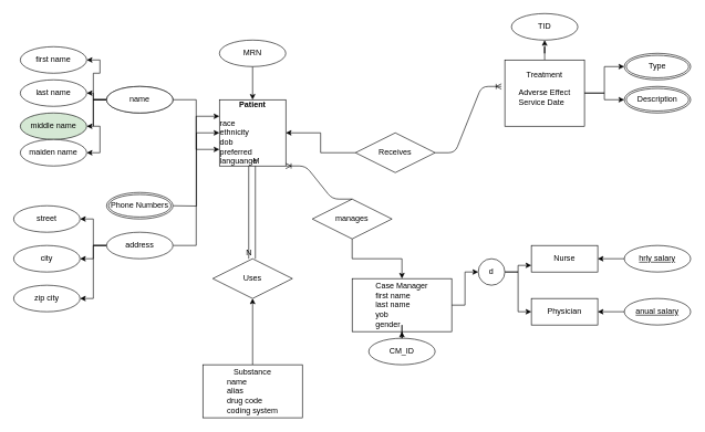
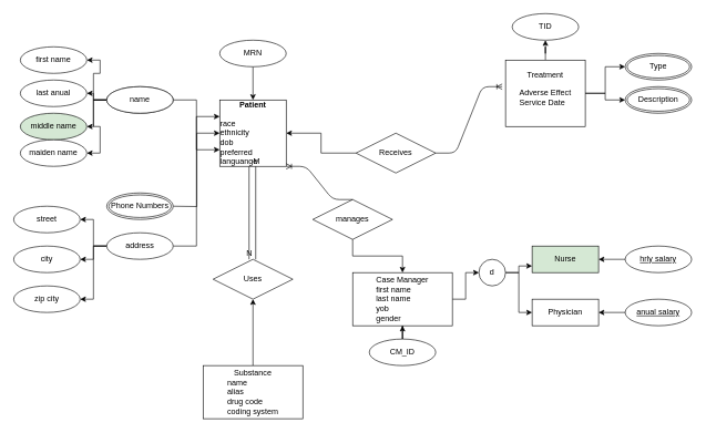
  <mxCell id="0" />
  <mxCell id="1" parent="0" />
  <mxCell id="2" value="&lt;div&gt;&lt;b&gt;Patient&lt;/b&gt;&lt;/div&gt;&lt;br&gt;&lt;div align=&quot;left&quot;&gt;race&lt;br&gt;ethnicity&lt;br&gt;dob&lt;br&gt;preferred languange&lt;/div&gt;" style="whiteSpace=wrap;html=1;align=center;" vertex="1" parent="1"><mxGeometry x="330" y="150" width="100" height="100" as="geometry" /></mxCell>
  <mxCell id="3" style="edgeStyle=orthogonalEdgeStyle;rounded=0;orthogonalLoop=1;jettySize=auto;html=1;entryX=0.5;entryY=0;entryDx=0;entryDy=0;" edge="1" parent="1" source="4" target="2"><mxGeometry relative="1" as="geometry" /></mxCell>
  <mxCell id="4" value="MRN" style="ellipse;whiteSpace=wrap;html=1;align=center;" vertex="1" parent="1"><mxGeometry x="330" y="60" width="100" height="40" as="geometry" /></mxCell>
  <mxCell id="5" value="MRN" style="ellipse;whiteSpace=wrap;html=1;align=center;" vertex="1" parent="1"><mxGeometry x="160" y="130" width="100" height="40" as="geometry" /></mxCell>
  <mxCell id="6" style="edgeStyle=orthogonalEdgeStyle;rounded=0;orthogonalLoop=1;jettySize=auto;html=1;entryX=0;entryY=0.75;entryDx=0;entryDy=0;" edge="1" parent="1" source="11" target="2"><mxGeometry relative="1" as="geometry" /></mxCell>
  <mxCell id="7" style="edgeStyle=orthogonalEdgeStyle;rounded=0;orthogonalLoop=1;jettySize=auto;html=1;entryX=1;entryY=0.5;entryDx=0;entryDy=0;" edge="1" parent="1" source="11" target="15"><mxGeometry relative="1" as="geometry" /></mxCell>
  <mxCell id="8" style="edgeStyle=orthogonalEdgeStyle;rounded=0;orthogonalLoop=1;jettySize=auto;html=1;entryX=1;entryY=0.5;entryDx=0;entryDy=0;" edge="1" parent="1" source="11" target="16"><mxGeometry relative="1" as="geometry" /></mxCell>
  <mxCell id="9" style="edgeStyle=orthogonalEdgeStyle;rounded=0;orthogonalLoop=1;jettySize=auto;html=1;entryX=1;entryY=0.5;entryDx=0;entryDy=0;" edge="1" parent="1" source="11" target="14"><mxGeometry relative="1" as="geometry" /></mxCell>
  <mxCell id="10" style="edgeStyle=orthogonalEdgeStyle;rounded=0;orthogonalLoop=1;jettySize=auto;html=1;entryX=1;entryY=0.5;entryDx=0;entryDy=0;" edge="1" parent="1" source="11" target="13"><mxGeometry relative="1" as="geometry" /></mxCell>
  <mxCell id="11" value="name" style="ellipse;whiteSpace=wrap;html=1;align=center;" vertex="1" parent="1"><mxGeometry x="160" y="130" width="100" height="40" as="geometry" /></mxCell>
  <mxCell id="12" style="edgeStyle=orthogonalEdgeStyle;rounded=0;orthogonalLoop=1;jettySize=auto;html=1;entryX=0;entryY=0.5;entryDx=0;entryDy=0;" edge="1" parent="1" target="2"><mxGeometry relative="1" as="geometry"><mxPoint x="260" y="310" as="sourcePoint" /></mxGeometry></mxCell>
  <mxCell id="13" value="first name" style="ellipse;whiteSpace=wrap;html=1;align=center;" vertex="1" parent="1"><mxGeometry x="30" y="70" width="100" height="40" as="geometry" /></mxCell>
- <mxCell id="14" value="last name" style="ellipse;whiteSpace=wrap;html=1;align=center;" vertex="1" parent="1"><mxGeometry x="30" y="120" width="100" height="40" as="geometry" /></mxCell>
+ <mxCell id="14" value="last anual" style="ellipse;whiteSpace=wrap;html=1;align=center;" vertex="1" parent="1"><mxGeometry x="30" y="120" width="100" height="40" as="geometry" /></mxCell>
  <mxCell id="15" value="middle name" style="ellipse;whiteSpace=wrap;html=1;align=center;fillColor=#d5e8d4;" vertex="1" parent="1"><mxGeometry x="30" y="170" width="100" height="40" as="geometry" /></mxCell>
  <mxCell id="16" value="maiden name" style="ellipse;whiteSpace=wrap;html=1;align=center;" vertex="1" parent="1"><mxGeometry x="30" y="210" width="100" height="40" as="geometry" /></mxCell>
  <mxCell id="17" style="edgeStyle=orthogonalEdgeStyle;rounded=0;orthogonalLoop=1;jettySize=auto;html=1;entryX=0;entryY=0.25;entryDx=0;entryDy=0;" edge="1" parent="1" source="21" target="2"><mxGeometry relative="1" as="geometry" /></mxCell>
  <mxCell id="18" style="edgeStyle=orthogonalEdgeStyle;rounded=0;orthogonalLoop=1;jettySize=auto;html=1;entryX=1;entryY=0.5;entryDx=0;entryDy=0;" edge="1" parent="1" source="21" target="22"><mxGeometry relative="1" as="geometry" /></mxCell>
  <mxCell id="19" style="edgeStyle=orthogonalEdgeStyle;rounded=0;orthogonalLoop=1;jettySize=auto;html=1;entryX=1;entryY=0.5;entryDx=0;entryDy=0;" edge="1" parent="1" source="21" target="23"><mxGeometry relative="1" as="geometry" /></mxCell>
  <mxCell id="20" style="edgeStyle=orthogonalEdgeStyle;rounded=0;orthogonalLoop=1;jettySize=auto;html=1;entryX=1;entryY=0.5;entryDx=0;entryDy=0;" edge="1" parent="1" source="21" target="24"><mxGeometry relative="1" as="geometry" /></mxCell>
  <mxCell id="21" value="address" style="ellipse;whiteSpace=wrap;html=1;align=center;" vertex="1" parent="1"><mxGeometry x="160" y="350" width="100" height="40" as="geometry" /></mxCell>
  <mxCell id="22" value="street" style="ellipse;whiteSpace=wrap;html=1;align=center;" vertex="1" parent="1"><mxGeometry x="20" y="310" width="100" height="40" as="geometry" /></mxCell>
  <mxCell id="23" value="city" style="ellipse;whiteSpace=wrap;html=1;align=center;" vertex="1" parent="1"><mxGeometry x="20" y="370" width="100" height="40" as="geometry" /></mxCell>
  <mxCell id="24" value="zip city" style="ellipse;whiteSpace=wrap;html=1;align=center;" vertex="1" parent="1"><mxGeometry x="20" y="430" width="100" height="40" as="geometry" /></mxCell>
  <mxCell id="25" style="edgeStyle=orthogonalEdgeStyle;rounded=0;orthogonalLoop=1;jettySize=auto;html=1;" edge="1" parent="1" source="26" target="2"><mxGeometry relative="1" as="geometry" /></mxCell>
  <mxCell id="26" value="Receives" style="shape=rhombus;perimeter=rhombusPerimeter;whiteSpace=wrap;html=1;align=center;" vertex="1" parent="1"><mxGeometry x="535" y="200" width="120" height="60" as="geometry" /></mxCell>
  <mxCell id="27" value="" style="edgeStyle=orthogonalEdgeStyle;rounded=0;orthogonalLoop=1;jettySize=auto;html=1;" edge="1" parent="1" source="30" target="31"><mxGeometry relative="1" as="geometry" /></mxCell>
  <mxCell id="28" style="edgeStyle=orthogonalEdgeStyle;rounded=0;orthogonalLoop=1;jettySize=auto;html=1;entryX=0;entryY=0.5;entryDx=0;entryDy=0;" edge="1" parent="1" source="30" target="52"><mxGeometry relative="1" as="geometry" /></mxCell>
  <mxCell id="29" style="edgeStyle=orthogonalEdgeStyle;rounded=0;orthogonalLoop=1;jettySize=auto;html=1;entryX=0;entryY=0.5;entryDx=0;entryDy=0;" edge="1" parent="1" source="30" target="53"><mxGeometry relative="1" as="geometry" /></mxCell>
  <mxCell id="30" value="&lt;div&gt;Treatment&lt;br&gt;&lt;div align=&quot;left&quot;&gt;&lt;br&gt;&lt;/div&gt;&lt;div align=&quot;left&quot;&gt;Adverse Effect&lt;/div&gt;&lt;div align=&quot;left&quot;&gt;Service Date&lt;br&gt;&lt;/div&gt;&lt;br&gt;&lt;/div&gt;" style="whiteSpace=wrap;html=1;align=center;" vertex="1" parent="1"><mxGeometry x="760" y="90" width="120" height="100" as="geometry" /></mxCell>
  <mxCell id="31" value="TID" style="ellipse;whiteSpace=wrap;html=1;align=center;" vertex="1" parent="1"><mxGeometry x="770" y="20" width="100" height="40" as="geometry" /></mxCell>
  <mxCell id="32" style="edgeStyle=orthogonalEdgeStyle;rounded=0;orthogonalLoop=1;jettySize=auto;html=1;" edge="1" parent="1" source="33" target="34"><mxGeometry relative="1" as="geometry" /></mxCell>
  <mxCell id="33" value="Substance&lt;br&gt;&lt;div align=&quot;left&quot;&gt;name&lt;/div&gt;&lt;div align=&quot;left&quot;&gt;alias&lt;br&gt;&lt;/div&gt;&lt;div align=&quot;left&quot;&gt;drug code&lt;/div&gt;&lt;div align=&quot;left&quot;&gt;coding system&lt;br&gt;&lt;/div&gt;" style="whiteSpace=wrap;html=1;align=center;" vertex="1" parent="1"><mxGeometry x="305" y="550" width="150" height="80" as="geometry" /></mxCell>
  <mxCell id="34" value="Uses" style="shape=rhombus;perimeter=rhombusPerimeter;whiteSpace=wrap;html=1;align=center;" vertex="1" parent="1"><mxGeometry x="320" y="390" width="120" height="60" as="geometry" /></mxCell>
  <mxCell id="35" style="edgeStyle=orthogonalEdgeStyle;rounded=0;orthogonalLoop=1;jettySize=auto;html=1;entryX=0;entryY=0.5;entryDx=0;entryDy=0;" edge="1" parent="1" source="36" target="43"><mxGeometry relative="1" as="geometry" /></mxCell>
- <mxCell id="36" value="&lt;div&gt;Case Manager&lt;br&gt;&lt;div align=&quot;left&quot;&gt;first name&lt;br&gt;&lt;/div&gt;&lt;div align=&quot;left&quot;&gt;last name&lt;br&gt;&lt;/div&gt;&lt;div align=&quot;left&quot;&gt;yob&lt;br&gt;&lt;/div&gt;&lt;div align=&quot;left&quot;&gt;gender&lt;br&gt;&lt;/div&gt;&lt;/div&gt;" style="whiteSpace=wrap;html=1;align=center;" vertex="1" parent="1"><mxGeometry x="530" y="420" width="150" height="80" as="geometry" /></mxCell>
+ <mxCell id="36" value="&lt;div&gt;Case Manager&lt;br&gt;&lt;div align=&quot;left&quot;&gt;first name&lt;br&gt;&lt;/div&gt;&lt;div align=&quot;left&quot;&gt;last name&lt;br&gt;&lt;/div&gt;&lt;div align=&quot;left&quot;&gt;yob&lt;br&gt;&lt;/div&gt;&lt;div align=&quot;left&quot;&gt;gender&lt;br&gt;&lt;/div&gt;&lt;/div&gt;" style="whiteSpace=wrap;html=1;align=center;" vertex="1" parent="1"><mxGeometry x="530" y="410" width="150" height="80" as="geometry" /></mxCell>
  <mxCell id="37" style="edgeStyle=orthogonalEdgeStyle;rounded=0;orthogonalLoop=1;jettySize=auto;html=1;" edge="1" parent="1" source="38" target="36"><mxGeometry relative="1" as="geometry" /></mxCell>
  <mxCell id="38" value="manages" style="shape=rhombus;perimeter=rhombusPerimeter;whiteSpace=wrap;html=1;align=center;" vertex="1" parent="1"><mxGeometry x="470" y="300" width="120" height="60" as="geometry" /></mxCell>
  <mxCell id="39" style="edgeStyle=orthogonalEdgeStyle;rounded=0;orthogonalLoop=1;jettySize=auto;html=1;entryX=0.5;entryY=1;entryDx=0;entryDy=0;" edge="1" parent="1" source="40" target="36"><mxGeometry relative="1" as="geometry" /></mxCell>
  <mxCell id="40" value="CM_ID" style="ellipse;whiteSpace=wrap;html=1;align=center;" vertex="1" parent="1"><mxGeometry x="555" y="510" width="100" height="40" as="geometry" /></mxCell>
  <mxCell id="41" style="edgeStyle=orthogonalEdgeStyle;rounded=0;orthogonalLoop=1;jettySize=auto;html=1;entryX=0;entryY=0.75;entryDx=0;entryDy=0;" edge="1" parent="1" source="43" target="44"><mxGeometry relative="1" as="geometry" /></mxCell>
  <mxCell id="42" style="edgeStyle=orthogonalEdgeStyle;rounded=0;orthogonalLoop=1;jettySize=auto;html=1;entryX=0;entryY=0.5;entryDx=0;entryDy=0;" edge="1" parent="1" source="43" target="45"><mxGeometry relative="1" as="geometry" /></mxCell>
  <mxCell id="43" value="d" style="ellipse;whiteSpace=wrap;html=1;aspect=fixed;" vertex="1" parent="1"><mxGeometry x="720" y="390" width="40" height="40" as="geometry" /></mxCell>
- <mxCell id="44" value="Nurse" style="whiteSpace=wrap;html=1;align=center;" vertex="1" parent="1"><mxGeometry x="800" y="370" width="100" height="40" as="geometry" /></mxCell>
+ <mxCell id="44" value="Nurse" style="whiteSpace=wrap;html=1;align=center;fillColor=#d5e8d4;" vertex="1" parent="1"><mxGeometry x="800" y="370" width="100" height="40" as="geometry" /></mxCell>
  <mxCell id="45" value="Physician" style="whiteSpace=wrap;html=1;align=center;" vertex="1" parent="1"><mxGeometry x="800" y="450" width="100" height="40" as="geometry" /></mxCell>
  <mxCell id="46" style="edgeStyle=orthogonalEdgeStyle;rounded=0;orthogonalLoop=1;jettySize=auto;html=1;entryX=1;entryY=0.5;entryDx=0;entryDy=0;" edge="1" parent="1" source="47" target="44"><mxGeometry relative="1" as="geometry" /></mxCell>
  <mxCell id="47" value="hrly salary" style="ellipse;whiteSpace=wrap;html=1;align=center;fontStyle=4;" vertex="1" parent="1"><mxGeometry x="940" y="370" width="100" height="40" as="geometry" /></mxCell>
  <mxCell id="48" style="edgeStyle=orthogonalEdgeStyle;rounded=0;orthogonalLoop=1;jettySize=auto;html=1;entryX=1;entryY=0.5;entryDx=0;entryDy=0;" edge="1" parent="1" source="49" target="45"><mxGeometry relative="1" as="geometry" /></mxCell>
  <mxCell id="49" value="anual salary" style="ellipse;whiteSpace=wrap;html=1;align=center;fontStyle=4;" vertex="1" parent="1"><mxGeometry x="940" y="450" width="100" height="40" as="geometry" /></mxCell>
  <mxCell id="50" value="Phone Numbers" style="ellipse;shape=doubleEllipse;margin=3;whiteSpace=wrap;html=1;align=center;" vertex="1" parent="1"><mxGeometry x="160" y="290" width="100" height="40" as="geometry" /></mxCell>
  <mxCell id="51" value="" style="edgeStyle=entityRelationEdgeStyle;fontSize=12;html=1;endArrow=ERoneToMany;" edge="1" parent="1"><mxGeometry width="100" height="100" relative="1" as="geometry"><mxPoint x="655" y="230" as="sourcePoint" /><mxPoint x="755" y="130" as="targetPoint" /></mxGeometry></mxCell>
  <mxCell id="52" value="Type" style="ellipse;shape=doubleEllipse;margin=3;whiteSpace=wrap;html=1;align=center;" vertex="1" parent="1"><mxGeometry x="940" y="80" width="100" height="40" as="geometry" /></mxCell>
  <mxCell id="53" value="Description" style="ellipse;shape=doubleEllipse;margin=3;whiteSpace=wrap;html=1;align=center;" vertex="1" parent="1"><mxGeometry x="940" y="130" width="100" height="40" as="geometry" /></mxCell>
  <mxCell id="54" value="" style="shape=link;html=1;rounded=0;width=10;" edge="1" parent="1"><mxGeometry relative="1" as="geometry"><mxPoint x="379.17" y="250" as="sourcePoint" /><mxPoint x="379.17" y="390" as="targetPoint" /></mxGeometry></mxCell>
  <mxCell id="55" value="M" style="resizable=0;html=1;align=left;verticalAlign=bottom;" connectable="0" vertex="1" parent="54"><mxGeometry x="-1" relative="1" as="geometry" /></mxCell>
  <mxCell id="56" value="N" style="resizable=0;html=1;align=right;verticalAlign=bottom;" connectable="0" vertex="1" parent="54"><mxGeometry x="1" relative="1" as="geometry" /></mxCell>
  <mxCell id="57" value="" style="edgeStyle=entityRelationEdgeStyle;fontSize=12;html=1;endArrow=ERoneToMany;entryX=1;entryY=1;entryDx=0;entryDy=0;exitX=0.5;exitY=0;exitDx=0;exitDy=0;" edge="1" parent="1" source="38" target="2"><mxGeometry width="100" height="100" relative="1" as="geometry"><mxPoint x="420" y="330" as="sourcePoint" /><mxPoint x="520" y="230" as="targetPoint" /></mxGeometry></mxCell>
